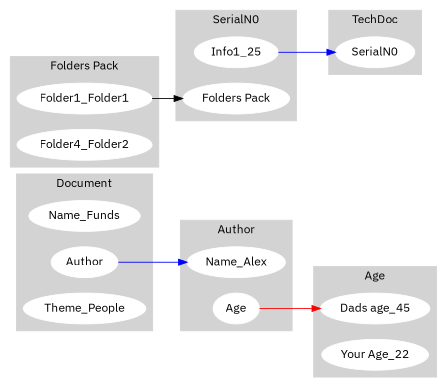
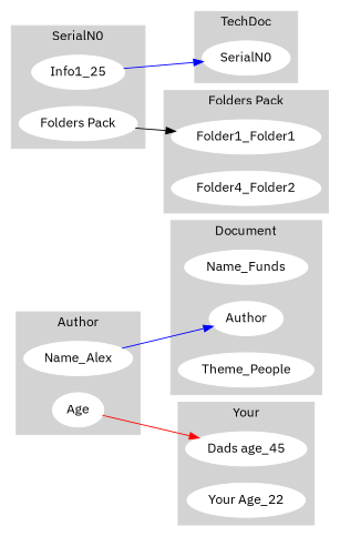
  digraph {
    compound=true
    fontname="IBM Plex Sans"
    rankdir=LR
    node [color=white fontname="IBM Plex Sans" style=filled]
    edge [color=blue fontname="IBM Plex Sans"]
    Name_Funds
    Author
    Theme_People
    Name_Alex
    Age
    "Dads age_45"
    "Your Age_22"
    Info1_25
    "Folders Pack"
    Folder1_Folder1
    n11 [label=Folder4_Folder2]
    SerialN0
    subgraph cluster_1 {
      color=lightgrey
      label=Document
      style=filled
      Name_Funds
      Author
      Theme_People
    }
    subgraph cluster_2 {
      color=lightgrey
      label=Author
      style=filled
      Name_Alex
      Age
    }
    subgraph cluster_3 {
      color=lightgrey
-     label=Age
+     label=Your
      style=filled
      "Dads age_45"
      "Your Age_22"
    }
    subgraph cluster_4 {
      color=lightgrey
      label=SerialN0
      style=filled
      Info1_25
      "Folders Pack"
    }
    subgraph cluster_5 {
      color=lightgrey
      label="Folders Pack"
      style=filled
      Folder1_Folder1
      n11
    }
    subgraph cluster_6 {
      color=lightgrey
      label=TechDoc
      style=filled
      SerialN0
    }
-   Author -> Name_Alex
+   Name_Alex -> Author
    Age -> "Dads age_45" [color=red]
    Info1_25 -> SerialN0
-   Folder1_Folder1 -> "Folders Pack" [color=black]
+   "Folders Pack" -> Folder1_Folder1 [color=black]
  }
